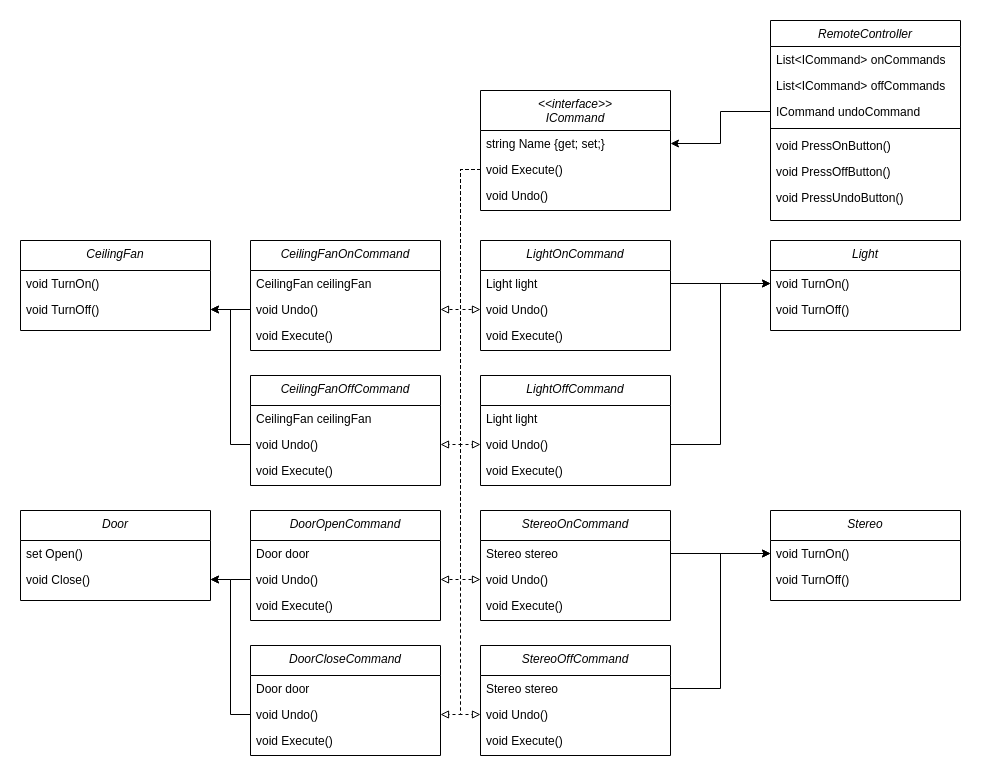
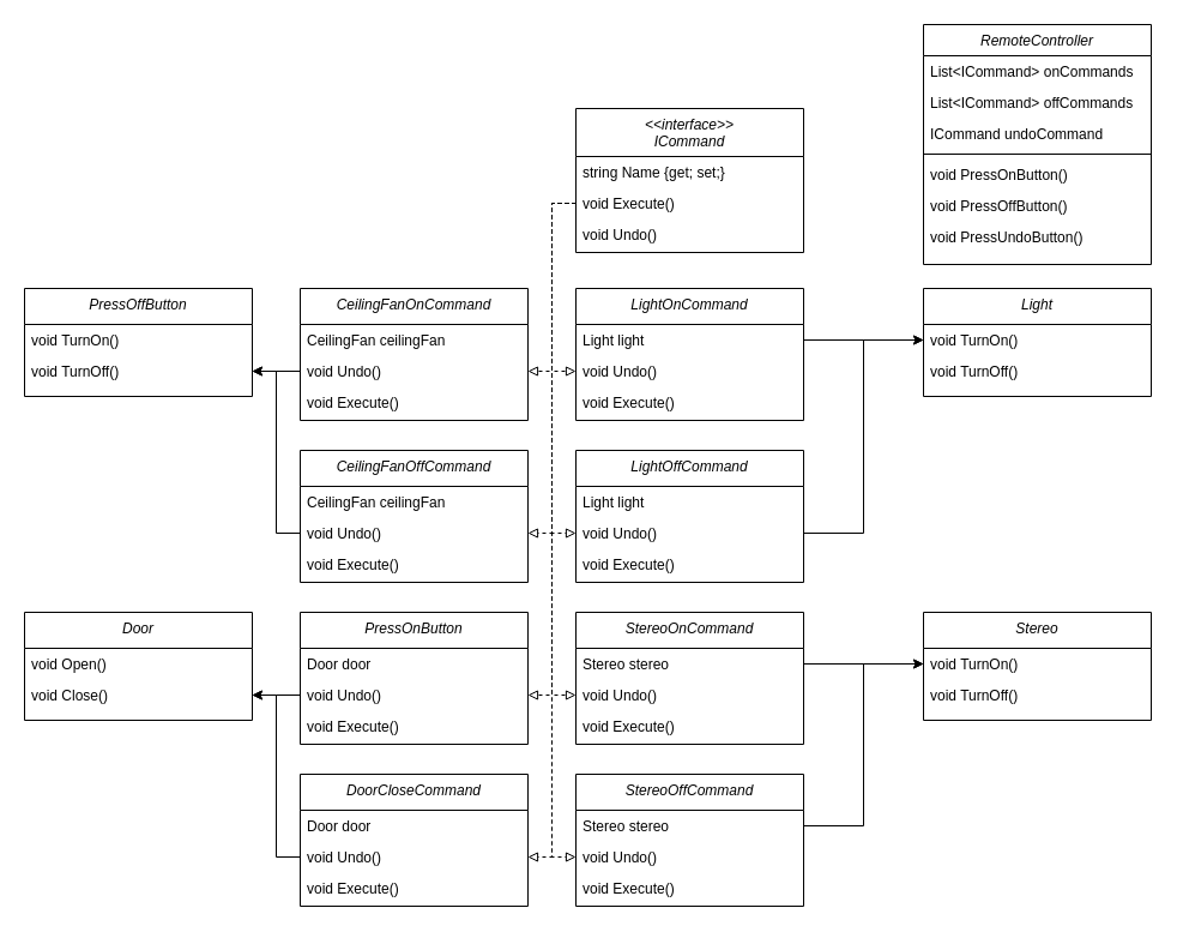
  <mxCell id="0" />
  <mxCell id="1" parent="0" />
  <mxCell id="2" value="RemoteController" style="swimlane;fontStyle=2;align=center;verticalAlign=top;childLayout=stackLayout;horizontal=1;startSize=26;horizontalStack=0;resizeParent=1;resizeLast=0;collapsible=1;marginBottom=0;rounded=0;shadow=0;strokeWidth=1;" parent="1" vertex="1"><mxGeometry x="770" y="20" width="190" height="200" as="geometry"><mxRectangle x="230" y="140" width="160" height="26" as="alternateBounds" /></mxGeometry></mxCell>
  <mxCell id="3" value="List&lt;ICommand&gt; onCommands" style="text;align=left;verticalAlign=top;spacingLeft=4;spacingRight=4;overflow=hidden;rotatable=0;points=[[0,0.5],[1,0.5]];portConstraint=eastwest;" parent="2" vertex="1"><mxGeometry y="26" width="190" height="26" as="geometry" /></mxCell>
  <mxCell id="4" value="List&lt;ICommand&gt; offCommands" style="text;align=left;verticalAlign=top;spacingLeft=4;spacingRight=4;overflow=hidden;rotatable=0;points=[[0,0.5],[1,0.5]];portConstraint=eastwest;rounded=0;shadow=0;html=0;" parent="2" vertex="1"><mxGeometry y="52" width="190" height="26" as="geometry" /></mxCell>
  <mxCell id="5" value="ICommand undoCommand" style="text;align=left;verticalAlign=top;spacingLeft=4;spacingRight=4;overflow=hidden;rotatable=0;points=[[0,0.5],[1,0.5]];portConstraint=eastwest;rounded=0;shadow=0;html=0;" parent="2" vertex="1"><mxGeometry y="78" width="190" height="26" as="geometry" /></mxCell>
  <mxCell id="6" value="" style="line;html=1;strokeWidth=1;align=left;verticalAlign=middle;spacingTop=-1;spacingLeft=3;spacingRight=3;rotatable=0;labelPosition=right;points=[];portConstraint=eastwest;" parent="2" vertex="1"><mxGeometry y="104" width="190" height="8" as="geometry" /></mxCell>
  <mxCell id="7" value="void PressOnButton()" style="text;align=left;verticalAlign=top;spacingLeft=4;spacingRight=4;overflow=hidden;rotatable=0;points=[[0,0.5],[1,0.5]];portConstraint=eastwest;" parent="2" vertex="1"><mxGeometry y="112" width="190" height="26" as="geometry" /></mxCell>
  <mxCell id="8" value="void PressOffButton()" style="text;align=left;verticalAlign=top;spacingLeft=4;spacingRight=4;overflow=hidden;rotatable=0;points=[[0,0.5],[1,0.5]];portConstraint=eastwest;" vertex="1" parent="2"><mxGeometry y="138" width="190" height="26" as="geometry" /></mxCell>
  <mxCell id="9" value="void PressUndoButton()" style="text;align=left;verticalAlign=top;spacingLeft=4;spacingRight=4;overflow=hidden;rotatable=0;points=[[0,0.5],[1,0.5]];portConstraint=eastwest;" vertex="1" parent="2"><mxGeometry y="164" width="190" height="26" as="geometry" /></mxCell>
  <mxCell id="10" value="&lt;&lt;interface&gt;&gt;&#10;ICommand" style="swimlane;fontStyle=2;align=center;verticalAlign=top;childLayout=stackLayout;horizontal=1;startSize=40;horizontalStack=0;resizeParent=1;resizeLast=0;collapsible=1;marginBottom=0;rounded=0;shadow=0;strokeWidth=1;" vertex="1" parent="1"><mxGeometry x="480" y="90" width="190" height="120" as="geometry"><mxRectangle x="230" y="140" width="160" height="26" as="alternateBounds" /></mxGeometry></mxCell>
  <mxCell id="11" value="string Name {get; set;}" style="text;align=left;verticalAlign=top;spacingLeft=4;spacingRight=4;overflow=hidden;rotatable=0;points=[[0,0.5],[1,0.5]];portConstraint=eastwest;" vertex="1" parent="10"><mxGeometry y="40" width="190" height="26" as="geometry" /></mxCell>
  <mxCell id="12" value="void Execute()" style="text;align=left;verticalAlign=top;spacingLeft=4;spacingRight=4;overflow=hidden;rotatable=0;points=[[0,0.5],[1,0.5]];portConstraint=eastwest;rounded=0;shadow=0;html=0;" vertex="1" parent="10"><mxGeometry y="66" width="190" height="26" as="geometry" /></mxCell>
  <mxCell id="13" value="void Undo()" style="text;align=left;verticalAlign=top;spacingLeft=4;spacingRight=4;overflow=hidden;rotatable=0;points=[[0,0.5],[1,0.5]];portConstraint=eastwest;rounded=0;shadow=0;html=0;" vertex="1" parent="10"><mxGeometry y="92" width="190" height="26" as="geometry" /></mxCell>
  <mxCell id="14" value="Light" style="swimlane;fontStyle=2;align=center;verticalAlign=top;childLayout=stackLayout;horizontal=1;startSize=30;horizontalStack=0;resizeParent=1;resizeLast=0;collapsible=1;marginBottom=0;rounded=0;shadow=0;strokeWidth=1;" vertex="1" parent="1"><mxGeometry x="770" y="240" width="190" height="90" as="geometry"><mxRectangle x="230" y="140" width="160" height="26" as="alternateBounds" /></mxGeometry></mxCell>
  <mxCell id="15" value="void TurnOn()" style="text;align=left;verticalAlign=top;spacingLeft=4;spacingRight=4;overflow=hidden;rotatable=0;points=[[0,0.5],[1,0.5]];portConstraint=eastwest;" vertex="1" parent="14"><mxGeometry y="30" width="190" height="26" as="geometry" /></mxCell>
  <mxCell id="16" value="void TurnOff()" style="text;align=left;verticalAlign=top;spacingLeft=4;spacingRight=4;overflow=hidden;rotatable=0;points=[[0,0.5],[1,0.5]];portConstraint=eastwest;rounded=0;shadow=0;html=0;" vertex="1" parent="14"><mxGeometry y="56" width="190" height="26" as="geometry" /></mxCell>
  <mxCell id="17" value="Door" style="swimlane;fontStyle=2;align=center;verticalAlign=top;childLayout=stackLayout;horizontal=1;startSize=30;horizontalStack=0;resizeParent=1;resizeLast=0;collapsible=1;marginBottom=0;rounded=0;shadow=0;strokeWidth=1;" vertex="1" parent="1"><mxGeometry x="20" y="510" width="190" height="90" as="geometry"><mxRectangle x="230" y="140" width="160" height="26" as="alternateBounds" /></mxGeometry></mxCell>
- <mxCell id="18" value="set Open()" style="text;align=left;verticalAlign=top;spacingLeft=4;spacingRight=4;overflow=hidden;rotatable=0;points=[[0,0.5],[1,0.5]];portConstraint=eastwest;" vertex="1" parent="17"><mxGeometry y="30" width="190" height="26" as="geometry" /></mxCell>
+ <mxCell id="18" value="void Open()" style="text;align=left;verticalAlign=top;spacingLeft=4;spacingRight=4;overflow=hidden;rotatable=0;points=[[0,0.5],[1,0.5]];portConstraint=eastwest;" vertex="1" parent="17"><mxGeometry y="30" width="190" height="26" as="geometry" /></mxCell>
  <mxCell id="19" value="void Close()" style="text;align=left;verticalAlign=top;spacingLeft=4;spacingRight=4;overflow=hidden;rotatable=0;points=[[0,0.5],[1,0.5]];portConstraint=eastwest;rounded=0;shadow=0;html=0;" vertex="1" parent="17"><mxGeometry y="56" width="190" height="26" as="geometry" /></mxCell>
- <mxCell id="20" value="CeilingFan" style="swimlane;fontStyle=2;align=center;verticalAlign=top;childLayout=stackLayout;horizontal=1;startSize=30;horizontalStack=0;resizeParent=1;resizeLast=0;collapsible=1;marginBottom=0;rounded=0;shadow=0;strokeWidth=1;" vertex="1" parent="1"><mxGeometry x="20" y="240" width="190" height="90" as="geometry"><mxRectangle x="230" y="140" width="160" height="26" as="alternateBounds" /></mxGeometry></mxCell>
+ <mxCell id="20" value="PressOffButton" style="swimlane;fontStyle=2;align=center;verticalAlign=top;childLayout=stackLayout;horizontal=1;startSize=30;horizontalStack=0;resizeParent=1;resizeLast=0;collapsible=1;marginBottom=0;rounded=0;shadow=0;strokeWidth=1;" vertex="1" parent="1"><mxGeometry x="20" y="240" width="190" height="90" as="geometry"><mxRectangle x="230" y="140" width="160" height="26" as="alternateBounds" /></mxGeometry></mxCell>
  <mxCell id="21" value="void TurnOn()" style="text;align=left;verticalAlign=top;spacingLeft=4;spacingRight=4;overflow=hidden;rotatable=0;points=[[0,0.5],[1,0.5]];portConstraint=eastwest;" vertex="1" parent="20"><mxGeometry y="30" width="190" height="26" as="geometry" /></mxCell>
  <mxCell id="22" value="void TurnOff()" style="text;align=left;verticalAlign=top;spacingLeft=4;spacingRight=4;overflow=hidden;rotatable=0;points=[[0,0.5],[1,0.5]];portConstraint=eastwest;rounded=0;shadow=0;html=0;" vertex="1" parent="20"><mxGeometry y="56" width="190" height="26" as="geometry" /></mxCell>
  <mxCell id="23" value="Stereo" style="swimlane;fontStyle=2;align=center;verticalAlign=top;childLayout=stackLayout;horizontal=1;startSize=30;horizontalStack=0;resizeParent=1;resizeLast=0;collapsible=1;marginBottom=0;rounded=0;shadow=0;strokeWidth=1;" vertex="1" parent="1"><mxGeometry x="770" y="510" width="190" height="90" as="geometry"><mxRectangle x="230" y="140" width="160" height="26" as="alternateBounds" /></mxGeometry></mxCell>
  <mxCell id="24" value="void TurnOn()" style="text;align=left;verticalAlign=top;spacingLeft=4;spacingRight=4;overflow=hidden;rotatable=0;points=[[0,0.5],[1,0.5]];portConstraint=eastwest;" vertex="1" parent="23"><mxGeometry y="30" width="190" height="26" as="geometry" /></mxCell>
  <mxCell id="25" value="void TurnOff()" style="text;align=left;verticalAlign=top;spacingLeft=4;spacingRight=4;overflow=hidden;rotatable=0;points=[[0,0.5],[1,0.5]];portConstraint=eastwest;rounded=0;shadow=0;html=0;" vertex="1" parent="23"><mxGeometry y="56" width="190" height="26" as="geometry" /></mxCell>
  <mxCell id="26" value="LightOnCommand" style="swimlane;fontStyle=2;align=center;verticalAlign=top;childLayout=stackLayout;horizontal=1;startSize=30;horizontalStack=0;resizeParent=1;resizeLast=0;collapsible=1;marginBottom=0;rounded=0;shadow=0;strokeWidth=1;" vertex="1" parent="1"><mxGeometry x="480" y="240" width="190" height="110" as="geometry"><mxRectangle x="230" y="140" width="160" height="26" as="alternateBounds" /></mxGeometry></mxCell>
  <mxCell id="27" value="Light light" style="text;align=left;verticalAlign=top;spacingLeft=4;spacingRight=4;overflow=hidden;rotatable=0;points=[[0,0.5],[1,0.5]];portConstraint=eastwest;" vertex="1" parent="26"><mxGeometry y="30" width="190" height="26" as="geometry" /></mxCell>
  <mxCell id="28" value="void Undo()" style="text;align=left;verticalAlign=top;spacingLeft=4;spacingRight=4;overflow=hidden;rotatable=0;points=[[0,0.5],[1,0.5]];portConstraint=eastwest;rounded=0;shadow=0;html=0;" vertex="1" parent="26"><mxGeometry y="56" width="190" height="26" as="geometry" /></mxCell>
  <mxCell id="29" value="void Execute()" style="text;align=left;verticalAlign=top;spacingLeft=4;spacingRight=4;overflow=hidden;rotatable=0;points=[[0,0.5],[1,0.5]];portConstraint=eastwest;" vertex="1" parent="26"><mxGeometry y="82" width="190" height="26" as="geometry" /></mxCell>
- <mxCell id="30" style="edgeStyle=orthogonalEdgeStyle;rounded=0;orthogonalLoop=1;jettySize=auto;html=1;entryX=1;entryY=0.5;entryDx=0;entryDy=0;" edge="1" parent="1" source="5" target="11"><mxGeometry relative="1" as="geometry" /></mxCell>
  <mxCell id="31" style="edgeStyle=orthogonalEdgeStyle;rounded=0;orthogonalLoop=1;jettySize=auto;html=1;entryX=0;entryY=0.5;entryDx=0;entryDy=0;" edge="1" parent="1" source="28" target="15"><mxGeometry relative="1" as="geometry"><Array as="points"><mxPoint x="670" y="283" /></Array></mxGeometry></mxCell>
  <mxCell id="32" style="edgeStyle=orthogonalEdgeStyle;rounded=0;orthogonalLoop=1;jettySize=auto;html=1;entryX=0;entryY=0.5;entryDx=0;entryDy=0;dashed=1;endArrow=block;endFill=0;" edge="1" parent="1" source="12" target="28"><mxGeometry relative="1" as="geometry" /></mxCell>
  <mxCell id="33" value="LightOffCommand" style="swimlane;fontStyle=2;align=center;verticalAlign=top;childLayout=stackLayout;horizontal=1;startSize=30;horizontalStack=0;resizeParent=1;resizeLast=0;collapsible=1;marginBottom=0;rounded=0;shadow=0;strokeWidth=1;" vertex="1" parent="1"><mxGeometry x="480" y="375" width="190" height="110" as="geometry"><mxRectangle x="230" y="140" width="160" height="26" as="alternateBounds" /></mxGeometry></mxCell>
  <mxCell id="34" value="Light light" style="text;align=left;verticalAlign=top;spacingLeft=4;spacingRight=4;overflow=hidden;rotatable=0;points=[[0,0.5],[1,0.5]];portConstraint=eastwest;" vertex="1" parent="33"><mxGeometry y="30" width="190" height="26" as="geometry" /></mxCell>
  <mxCell id="35" value="void Undo()" style="text;align=left;verticalAlign=top;spacingLeft=4;spacingRight=4;overflow=hidden;rotatable=0;points=[[0,0.5],[1,0.5]];portConstraint=eastwest;rounded=0;shadow=0;html=0;" vertex="1" parent="33"><mxGeometry y="56" width="190" height="26" as="geometry" /></mxCell>
  <mxCell id="36" value="void Execute()" style="text;align=left;verticalAlign=top;spacingLeft=4;spacingRight=4;overflow=hidden;rotatable=0;points=[[0,0.5],[1,0.5]];portConstraint=eastwest;" vertex="1" parent="33"><mxGeometry y="82" width="190" height="26" as="geometry" /></mxCell>
  <mxCell id="37" style="edgeStyle=orthogonalEdgeStyle;rounded=0;orthogonalLoop=1;jettySize=auto;html=1;entryX=0;entryY=0.5;entryDx=0;entryDy=0;" edge="1" parent="1" source="35" target="15"><mxGeometry relative="1" as="geometry" /></mxCell>
  <mxCell id="38" style="edgeStyle=orthogonalEdgeStyle;rounded=0;orthogonalLoop=1;jettySize=auto;html=1;entryX=0;entryY=0.5;entryDx=0;entryDy=0;endArrow=block;dashed=1;endFill=0;" edge="1" parent="1" source="12" target="35"><mxGeometry relative="1" as="geometry" /></mxCell>
  <mxCell id="39" value="StereoOnCommand" style="swimlane;fontStyle=2;align=center;verticalAlign=top;childLayout=stackLayout;horizontal=1;startSize=30;horizontalStack=0;resizeParent=1;resizeLast=0;collapsible=1;marginBottom=0;rounded=0;shadow=0;strokeWidth=1;" vertex="1" parent="1"><mxGeometry x="480" y="510" width="190" height="110" as="geometry"><mxRectangle x="230" y="140" width="160" height="26" as="alternateBounds" /></mxGeometry></mxCell>
  <mxCell id="40" value="Stereo stereo" style="text;align=left;verticalAlign=top;spacingLeft=4;spacingRight=4;overflow=hidden;rotatable=0;points=[[0,0.5],[1,0.5]];portConstraint=eastwest;" vertex="1" parent="39"><mxGeometry y="30" width="190" height="26" as="geometry" /></mxCell>
  <mxCell id="41" value="void Undo()" style="text;align=left;verticalAlign=top;spacingLeft=4;spacingRight=4;overflow=hidden;rotatable=0;points=[[0,0.5],[1,0.5]];portConstraint=eastwest;rounded=0;shadow=0;html=0;" vertex="1" parent="39"><mxGeometry y="56" width="190" height="26" as="geometry" /></mxCell>
  <mxCell id="42" value="void Execute()" style="text;align=left;verticalAlign=top;spacingLeft=4;spacingRight=4;overflow=hidden;rotatable=0;points=[[0,0.5],[1,0.5]];portConstraint=eastwest;" vertex="1" parent="39"><mxGeometry y="82" width="190" height="26" as="geometry" /></mxCell>
  <mxCell id="43" value="StereoOffCommand" style="swimlane;fontStyle=2;align=center;verticalAlign=top;childLayout=stackLayout;horizontal=1;startSize=30;horizontalStack=0;resizeParent=1;resizeLast=0;collapsible=1;marginBottom=0;rounded=0;shadow=0;strokeWidth=1;" vertex="1" parent="1"><mxGeometry x="480" y="645" width="190" height="110" as="geometry"><mxRectangle x="230" y="140" width="160" height="26" as="alternateBounds" /></mxGeometry></mxCell>
  <mxCell id="44" value="Stereo stereo" style="text;align=left;verticalAlign=top;spacingLeft=4;spacingRight=4;overflow=hidden;rotatable=0;points=[[0,0.5],[1,0.5]];portConstraint=eastwest;" vertex="1" parent="43"><mxGeometry y="30" width="190" height="26" as="geometry" /></mxCell>
  <mxCell id="45" value="void Undo()" style="text;align=left;verticalAlign=top;spacingLeft=4;spacingRight=4;overflow=hidden;rotatable=0;points=[[0,0.5],[1,0.5]];portConstraint=eastwest;rounded=0;shadow=0;html=0;" vertex="1" parent="43"><mxGeometry y="56" width="190" height="26" as="geometry" /></mxCell>
  <mxCell id="46" value="void Execute()" style="text;align=left;verticalAlign=top;spacingLeft=4;spacingRight=4;overflow=hidden;rotatable=0;points=[[0,0.5],[1,0.5]];portConstraint=eastwest;" vertex="1" parent="43"><mxGeometry y="82" width="190" height="26" as="geometry" /></mxCell>
  <mxCell id="47" style="edgeStyle=orthogonalEdgeStyle;rounded=0;orthogonalLoop=1;jettySize=auto;html=1;entryX=0;entryY=0.5;entryDx=0;entryDy=0;" edge="1" parent="1" source="44" target="24"><mxGeometry relative="1" as="geometry" /></mxCell>
  <mxCell id="48" style="edgeStyle=orthogonalEdgeStyle;rounded=0;orthogonalLoop=1;jettySize=auto;html=1;entryX=0;entryY=0.5;entryDx=0;entryDy=0;" edge="1" parent="1" source="40" target="24"><mxGeometry relative="1" as="geometry" /></mxCell>
  <mxCell id="49" style="edgeStyle=orthogonalEdgeStyle;rounded=0;orthogonalLoop=1;jettySize=auto;html=1;entryX=0;entryY=0.5;entryDx=0;entryDy=0;endArrow=block;dashed=1;endFill=0;" edge="1" parent="1" source="12" target="41"><mxGeometry relative="1" as="geometry" /></mxCell>
  <mxCell id="50" style="edgeStyle=orthogonalEdgeStyle;rounded=0;orthogonalLoop=1;jettySize=auto;html=1;entryX=0;entryY=0.5;entryDx=0;entryDy=0;endArrow=block;dashed=1;endFill=0;" edge="1" parent="1" source="12" target="45"><mxGeometry relative="1" as="geometry" /></mxCell>
  <mxCell id="51" value="CeilingFanOnCommand" style="swimlane;fontStyle=2;align=center;verticalAlign=top;childLayout=stackLayout;horizontal=1;startSize=30;horizontalStack=0;resizeParent=1;resizeLast=0;collapsible=1;marginBottom=0;rounded=0;shadow=0;strokeWidth=1;" vertex="1" parent="1"><mxGeometry x="250" y="240" width="190" height="110" as="geometry"><mxRectangle x="230" y="140" width="160" height="26" as="alternateBounds" /></mxGeometry></mxCell>
  <mxCell id="52" value="CeilingFan ceilingFan" style="text;align=left;verticalAlign=top;spacingLeft=4;spacingRight=4;overflow=hidden;rotatable=0;points=[[0,0.5],[1,0.5]];portConstraint=eastwest;" vertex="1" parent="51"><mxGeometry y="30" width="190" height="26" as="geometry" /></mxCell>
  <mxCell id="53" value="void Undo()" style="text;align=left;verticalAlign=top;spacingLeft=4;spacingRight=4;overflow=hidden;rotatable=0;points=[[0,0.5],[1,0.5]];portConstraint=eastwest;rounded=0;shadow=0;html=0;" vertex="1" parent="51"><mxGeometry y="56" width="190" height="26" as="geometry" /></mxCell>
  <mxCell id="54" value="void Execute()" style="text;align=left;verticalAlign=top;spacingLeft=4;spacingRight=4;overflow=hidden;rotatable=0;points=[[0,0.5],[1,0.5]];portConstraint=eastwest;" vertex="1" parent="51"><mxGeometry y="82" width="190" height="26" as="geometry" /></mxCell>
  <mxCell id="55" value="CeilingFanOffCommand" style="swimlane;fontStyle=2;align=center;verticalAlign=top;childLayout=stackLayout;horizontal=1;startSize=30;horizontalStack=0;resizeParent=1;resizeLast=0;collapsible=1;marginBottom=0;rounded=0;shadow=0;strokeWidth=1;" vertex="1" parent="1"><mxGeometry x="250" y="375" width="190" height="110" as="geometry"><mxRectangle x="230" y="140" width="160" height="26" as="alternateBounds" /></mxGeometry></mxCell>
  <mxCell id="56" value="CeilingFan ceilingFan" style="text;align=left;verticalAlign=top;spacingLeft=4;spacingRight=4;overflow=hidden;rotatable=0;points=[[0,0.5],[1,0.5]];portConstraint=eastwest;" vertex="1" parent="55"><mxGeometry y="30" width="190" height="26" as="geometry" /></mxCell>
  <mxCell id="57" value="void Undo()" style="text;align=left;verticalAlign=top;spacingLeft=4;spacingRight=4;overflow=hidden;rotatable=0;points=[[0,0.5],[1,0.5]];portConstraint=eastwest;rounded=0;shadow=0;html=0;" vertex="1" parent="55"><mxGeometry y="56" width="190" height="26" as="geometry" /></mxCell>
  <mxCell id="58" value="void Execute()" style="text;align=left;verticalAlign=top;spacingLeft=4;spacingRight=4;overflow=hidden;rotatable=0;points=[[0,0.5],[1,0.5]];portConstraint=eastwest;" vertex="1" parent="55"><mxGeometry y="82" width="190" height="26" as="geometry" /></mxCell>
  <mxCell id="59" style="edgeStyle=orthogonalEdgeStyle;rounded=0;orthogonalLoop=1;jettySize=auto;html=1;entryX=1;entryY=0.5;entryDx=0;entryDy=0;endArrow=block;dashed=1;endFill=0;" edge="1" parent="1" source="12" target="53"><mxGeometry relative="1" as="geometry" /></mxCell>
  <mxCell id="60" style="edgeStyle=orthogonalEdgeStyle;rounded=0;orthogonalLoop=1;jettySize=auto;html=1;exitX=0;exitY=0.5;exitDx=0;exitDy=0;entryX=1;entryY=0.5;entryDx=0;entryDy=0;endArrow=block;dashed=1;endFill=0;" edge="1" parent="1" source="12" target="57"><mxGeometry relative="1" as="geometry" /></mxCell>
  <mxCell id="61" style="edgeStyle=orthogonalEdgeStyle;rounded=0;orthogonalLoop=1;jettySize=auto;html=1;entryX=1;entryY=0.5;entryDx=0;entryDy=0;" edge="1" parent="1" source="53" target="22"><mxGeometry relative="1" as="geometry" /></mxCell>
  <mxCell id="62" style="edgeStyle=orthogonalEdgeStyle;rounded=0;orthogonalLoop=1;jettySize=auto;html=1;entryX=1;entryY=0.5;entryDx=0;entryDy=0;" edge="1" parent="1" source="57" target="22"><mxGeometry relative="1" as="geometry" /></mxCell>
- <mxCell id="63" value="DoorOpenCommand" style="swimlane;fontStyle=2;align=center;verticalAlign=top;childLayout=stackLayout;horizontal=1;startSize=30;horizontalStack=0;resizeParent=1;resizeLast=0;collapsible=1;marginBottom=0;rounded=0;shadow=0;strokeWidth=1;" vertex="1" parent="1"><mxGeometry x="250" y="510" width="190" height="110" as="geometry"><mxRectangle x="230" y="140" width="160" height="26" as="alternateBounds" /></mxGeometry></mxCell>
+ <mxCell id="63" value="PressOnButton" style="swimlane;fontStyle=2;align=center;verticalAlign=top;childLayout=stackLayout;horizontal=1;startSize=30;horizontalStack=0;resizeParent=1;resizeLast=0;collapsible=1;marginBottom=0;rounded=0;shadow=0;strokeWidth=1;" vertex="1" parent="1"><mxGeometry x="250" y="510" width="190" height="110" as="geometry"><mxRectangle x="230" y="140" width="160" height="26" as="alternateBounds" /></mxGeometry></mxCell>
  <mxCell id="64" value="Door door" style="text;align=left;verticalAlign=top;spacingLeft=4;spacingRight=4;overflow=hidden;rotatable=0;points=[[0,0.5],[1,0.5]];portConstraint=eastwest;" vertex="1" parent="63"><mxGeometry y="30" width="190" height="26" as="geometry" /></mxCell>
  <mxCell id="65" style="edgeStyle=orthogonalEdgeStyle;rounded=0;orthogonalLoop=1;jettySize=auto;html=1;exitX=0;exitY=0.5;exitDx=0;exitDy=0;" edge="1" parent="63" source="66"><mxGeometry relative="1" as="geometry"><mxPoint x="-40" y="69" as="targetPoint" /></mxGeometry></mxCell>
  <mxCell id="66" value="void Undo()" style="text;align=left;verticalAlign=top;spacingLeft=4;spacingRight=4;overflow=hidden;rotatable=0;points=[[0,0.5],[1,0.5]];portConstraint=eastwest;rounded=0;shadow=0;html=0;" vertex="1" parent="63"><mxGeometry y="56" width="190" height="26" as="geometry" /></mxCell>
  <mxCell id="67" value="void Execute()" style="text;align=left;verticalAlign=top;spacingLeft=4;spacingRight=4;overflow=hidden;rotatable=0;points=[[0,0.5],[1,0.5]];portConstraint=eastwest;" vertex="1" parent="63"><mxGeometry y="82" width="190" height="26" as="geometry" /></mxCell>
  <mxCell id="68" value="DoorCloseCommand" style="swimlane;fontStyle=2;align=center;verticalAlign=top;childLayout=stackLayout;horizontal=1;startSize=30;horizontalStack=0;resizeParent=1;resizeLast=0;collapsible=1;marginBottom=0;rounded=0;shadow=0;strokeWidth=1;" vertex="1" parent="1"><mxGeometry x="250" y="645" width="190" height="110" as="geometry"><mxRectangle x="230" y="140" width="160" height="26" as="alternateBounds" /></mxGeometry></mxCell>
  <mxCell id="69" value="Door door" style="text;align=left;verticalAlign=top;spacingLeft=4;spacingRight=4;overflow=hidden;rotatable=0;points=[[0,0.5],[1,0.5]];portConstraint=eastwest;" vertex="1" parent="68"><mxGeometry y="30" width="190" height="26" as="geometry" /></mxCell>
  <mxCell id="70" value="void Undo()" style="text;align=left;verticalAlign=top;spacingLeft=4;spacingRight=4;overflow=hidden;rotatable=0;points=[[0,0.5],[1,0.5]];portConstraint=eastwest;rounded=0;shadow=0;html=0;" vertex="1" parent="68"><mxGeometry y="56" width="190" height="26" as="geometry" /></mxCell>
  <mxCell id="71" value="void Execute()" style="text;align=left;verticalAlign=top;spacingLeft=4;spacingRight=4;overflow=hidden;rotatable=0;points=[[0,0.5],[1,0.5]];portConstraint=eastwest;" vertex="1" parent="68"><mxGeometry y="82" width="190" height="26" as="geometry" /></mxCell>
  <mxCell id="72" style="edgeStyle=orthogonalEdgeStyle;rounded=0;orthogonalLoop=1;jettySize=auto;html=1;exitX=0;exitY=0.5;exitDx=0;exitDy=0;entryX=1;entryY=0.5;entryDx=0;entryDy=0;endArrow=block;dashed=1;endFill=0;" edge="1" parent="1" source="12" target="66"><mxGeometry relative="1" as="geometry" /></mxCell>
  <mxCell id="73" style="edgeStyle=orthogonalEdgeStyle;rounded=0;orthogonalLoop=1;jettySize=auto;html=1;exitX=0;exitY=0.5;exitDx=0;exitDy=0;entryX=1;entryY=0.5;entryDx=0;entryDy=0;endArrow=block;dashed=1;endFill=0;" edge="1" parent="1" source="12" target="70"><mxGeometry relative="1" as="geometry" /></mxCell>
  <mxCell id="74" style="edgeStyle=orthogonalEdgeStyle;rounded=0;orthogonalLoop=1;jettySize=auto;html=1;entryX=1;entryY=0.5;entryDx=0;entryDy=0;" edge="1" parent="1" source="70" target="19"><mxGeometry relative="1" as="geometry" /></mxCell>
